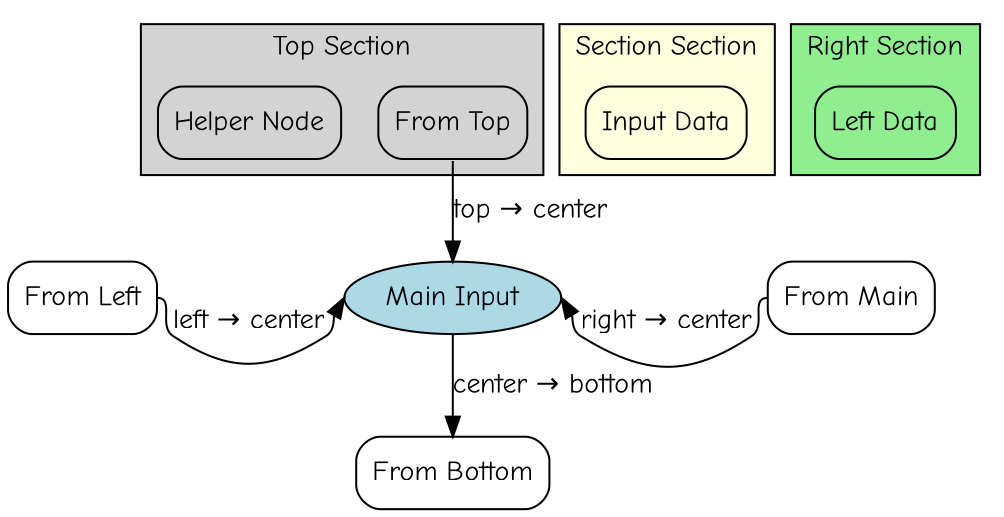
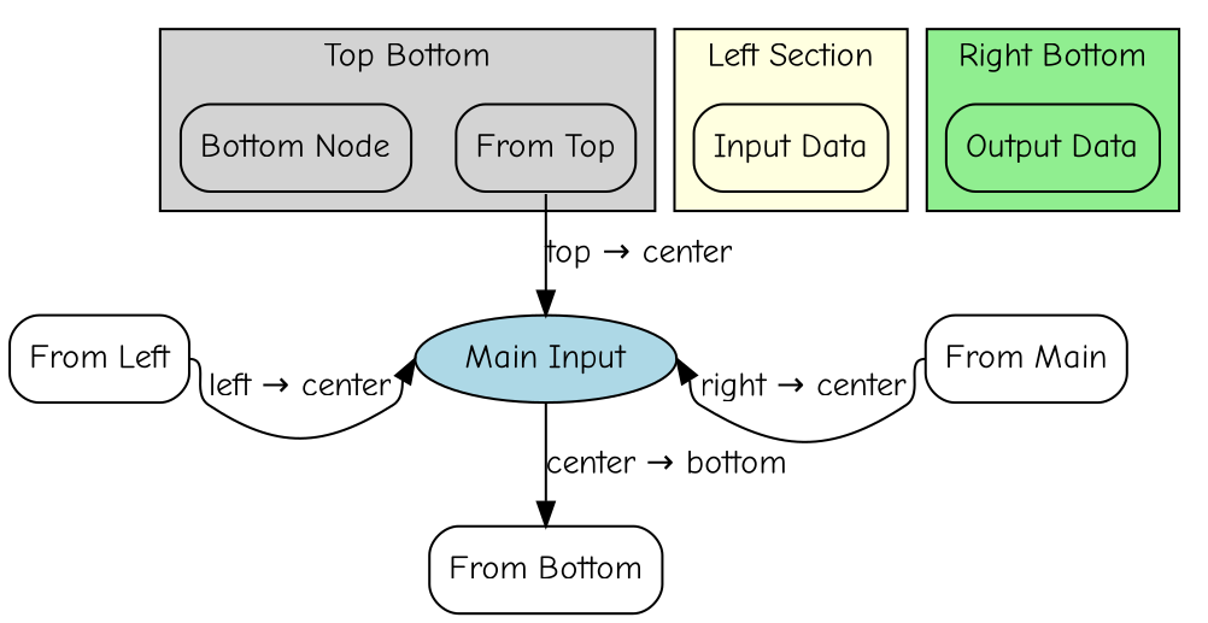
  digraph {
    fontname="Comic Neue"
    rankdir=TB
    node [fontname="Comic Neue" shape=box style=rounded]
    edge [fontname="Comic Neue"]
    n1 [fillcolor=lightblue label="Main Input" shape=ellipse style=filled]
    n2 [label="From Left"]
    n3 [label="From Main"]
    n4 [label="From Top"]
-   n5 [label="Helper Node"]
+   n5 [label="Bottom Node"]
    n6 [label="Input Data"]
-   n7 [label="Left Data"]
+   n7 [label="Output Data"]
    n8 [label="From Bottom"]
    subgraph sub_1 {
      rank=same
      n1
      n2
      n3
    }
    subgraph cluster_2 {
      fillcolor=lightgray
-     label="Top Section"
+     label="Top Bottom"
      style=filled
      n4
      n5
    }
    subgraph cluster_3 {
      fillcolor=lightyellow
-     label="Section Section"
+     label="Left Section"
      style=filled
      n6
    }
    subgraph cluster_4 {
      fillcolor=lightgreen
-     label="Right Section"
+     label="Right Bottom"
      style=filled
      n7
    }
    n1 -> n3 [style=invis]
    n1 -> n8 [headport=n label="center → bottom" tailport=s]
    n2 -> n1 [style=invis]
    n2 -> n1 [headport=w label="left → center" tailport=e]
    n3 -> n1 [headport=e label="right → center" tailport=w]
    n4 -> n1 [headport=n label="top → center" tailport=s]
  }
